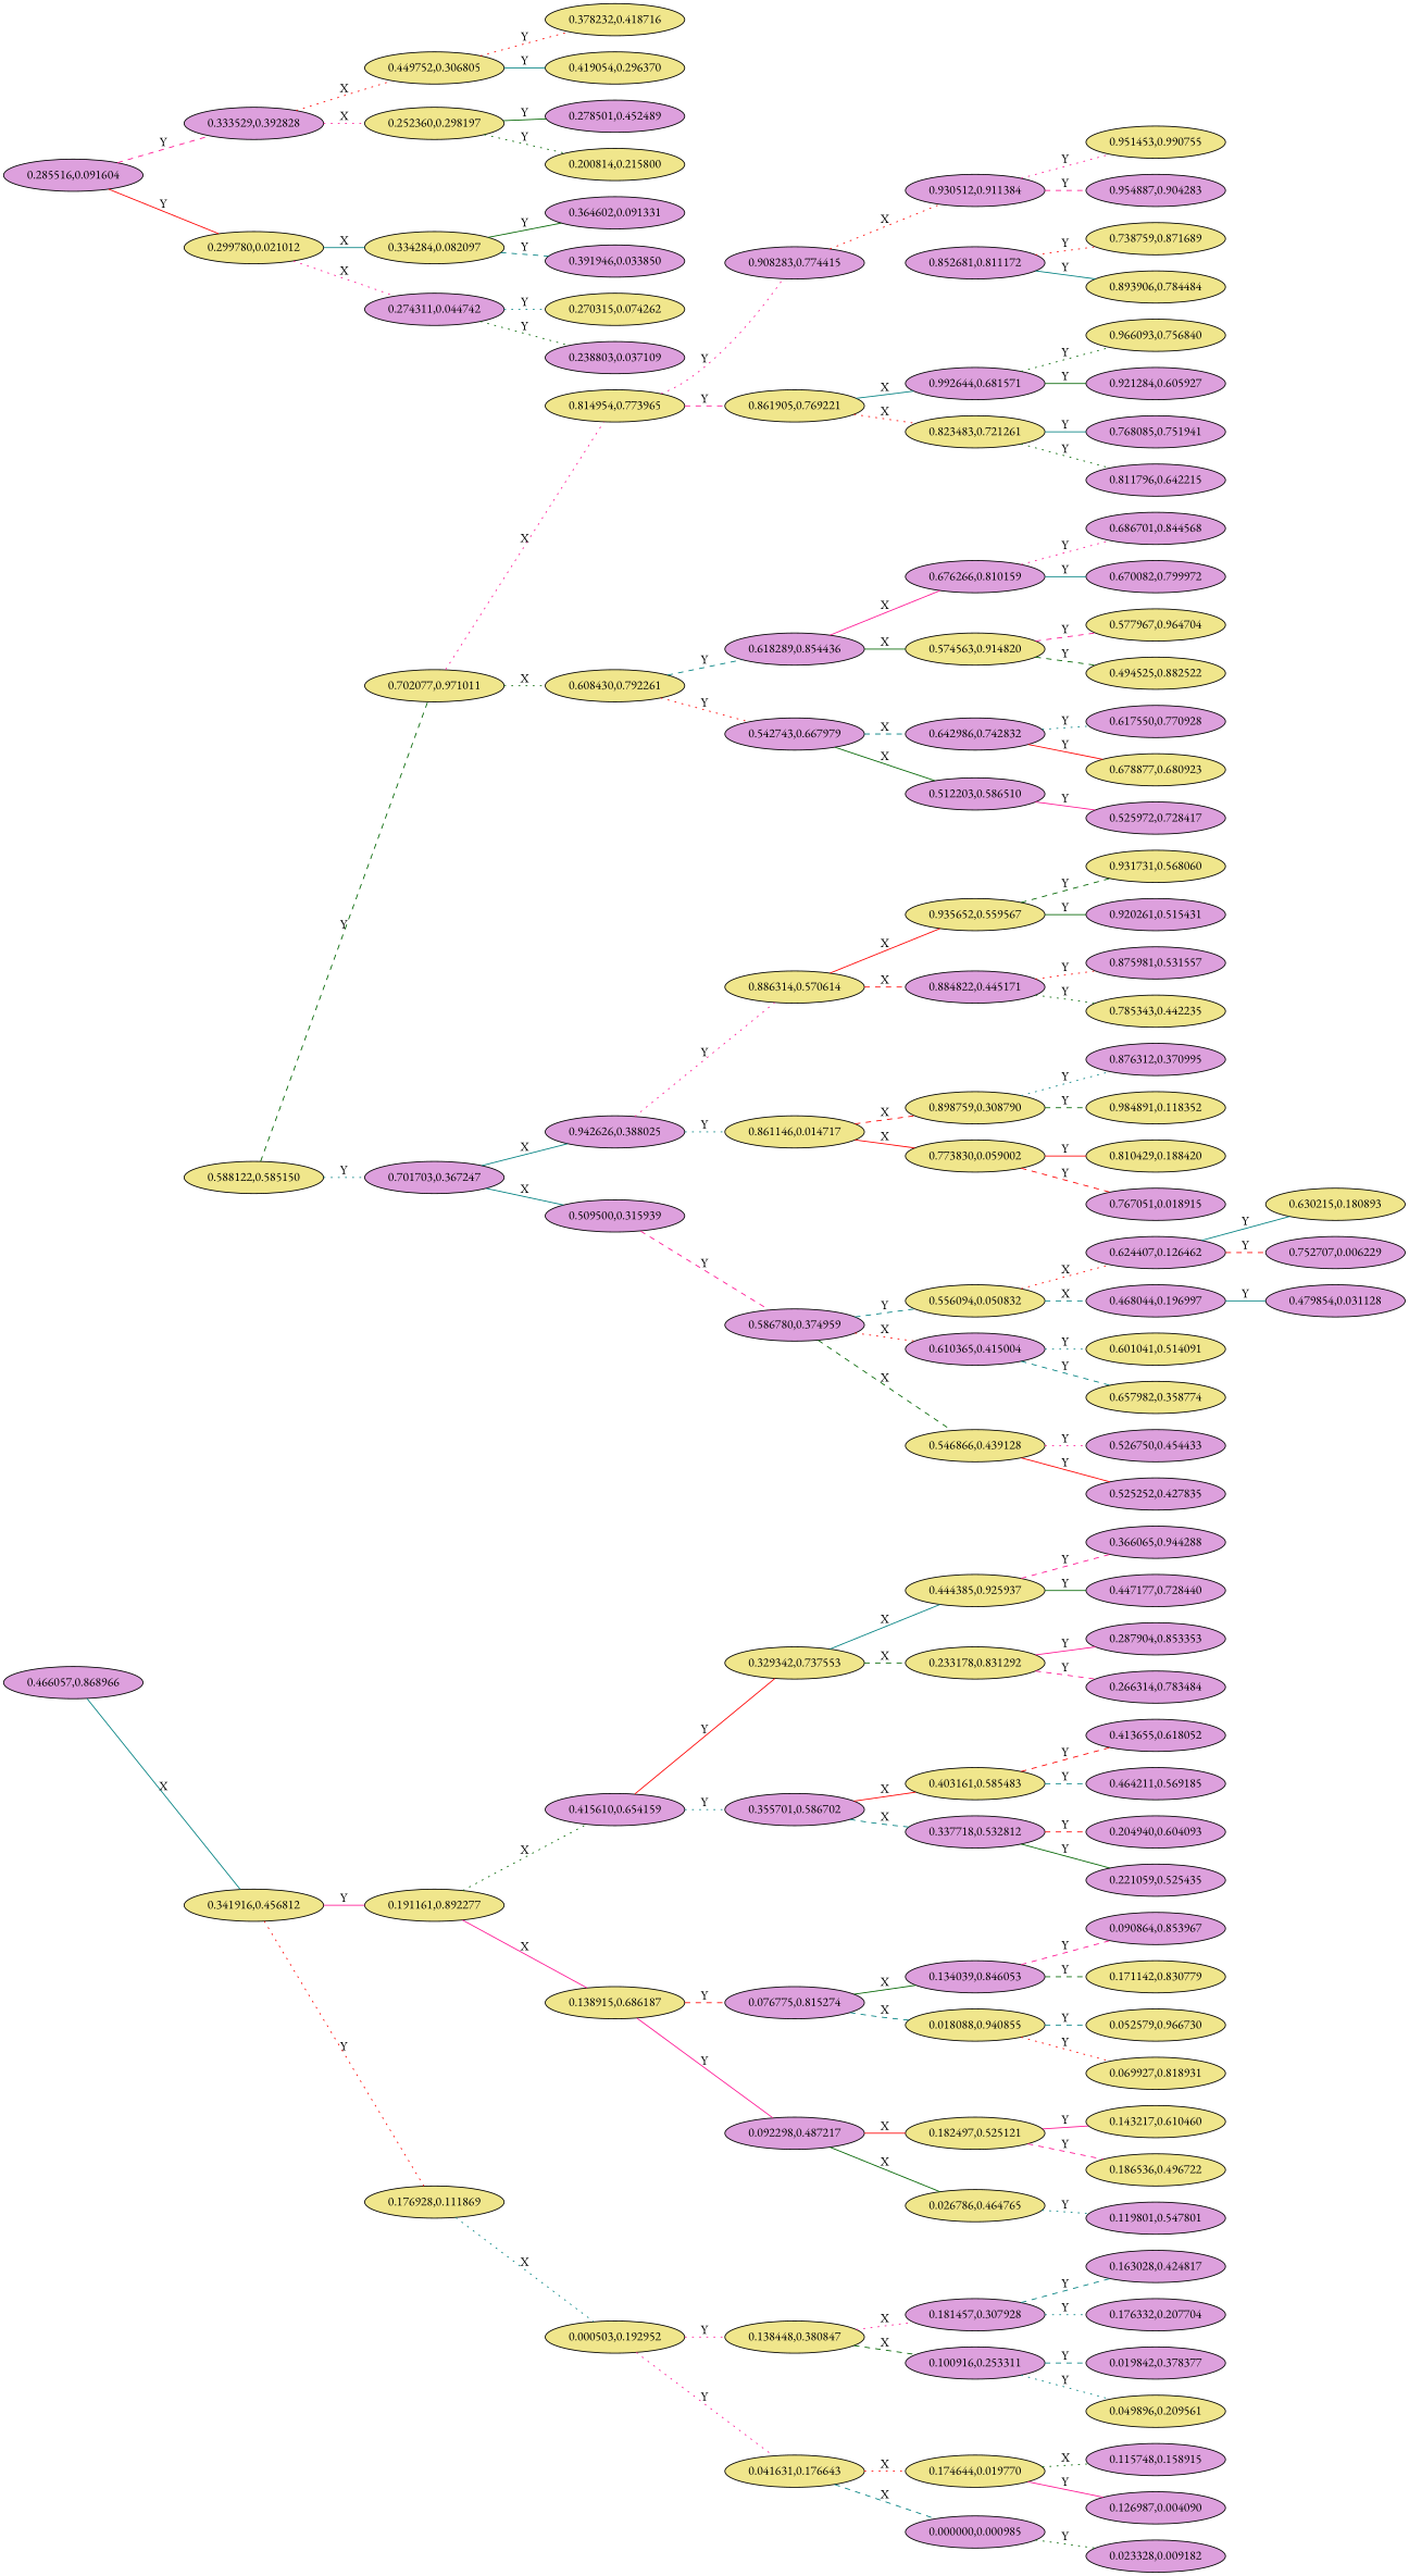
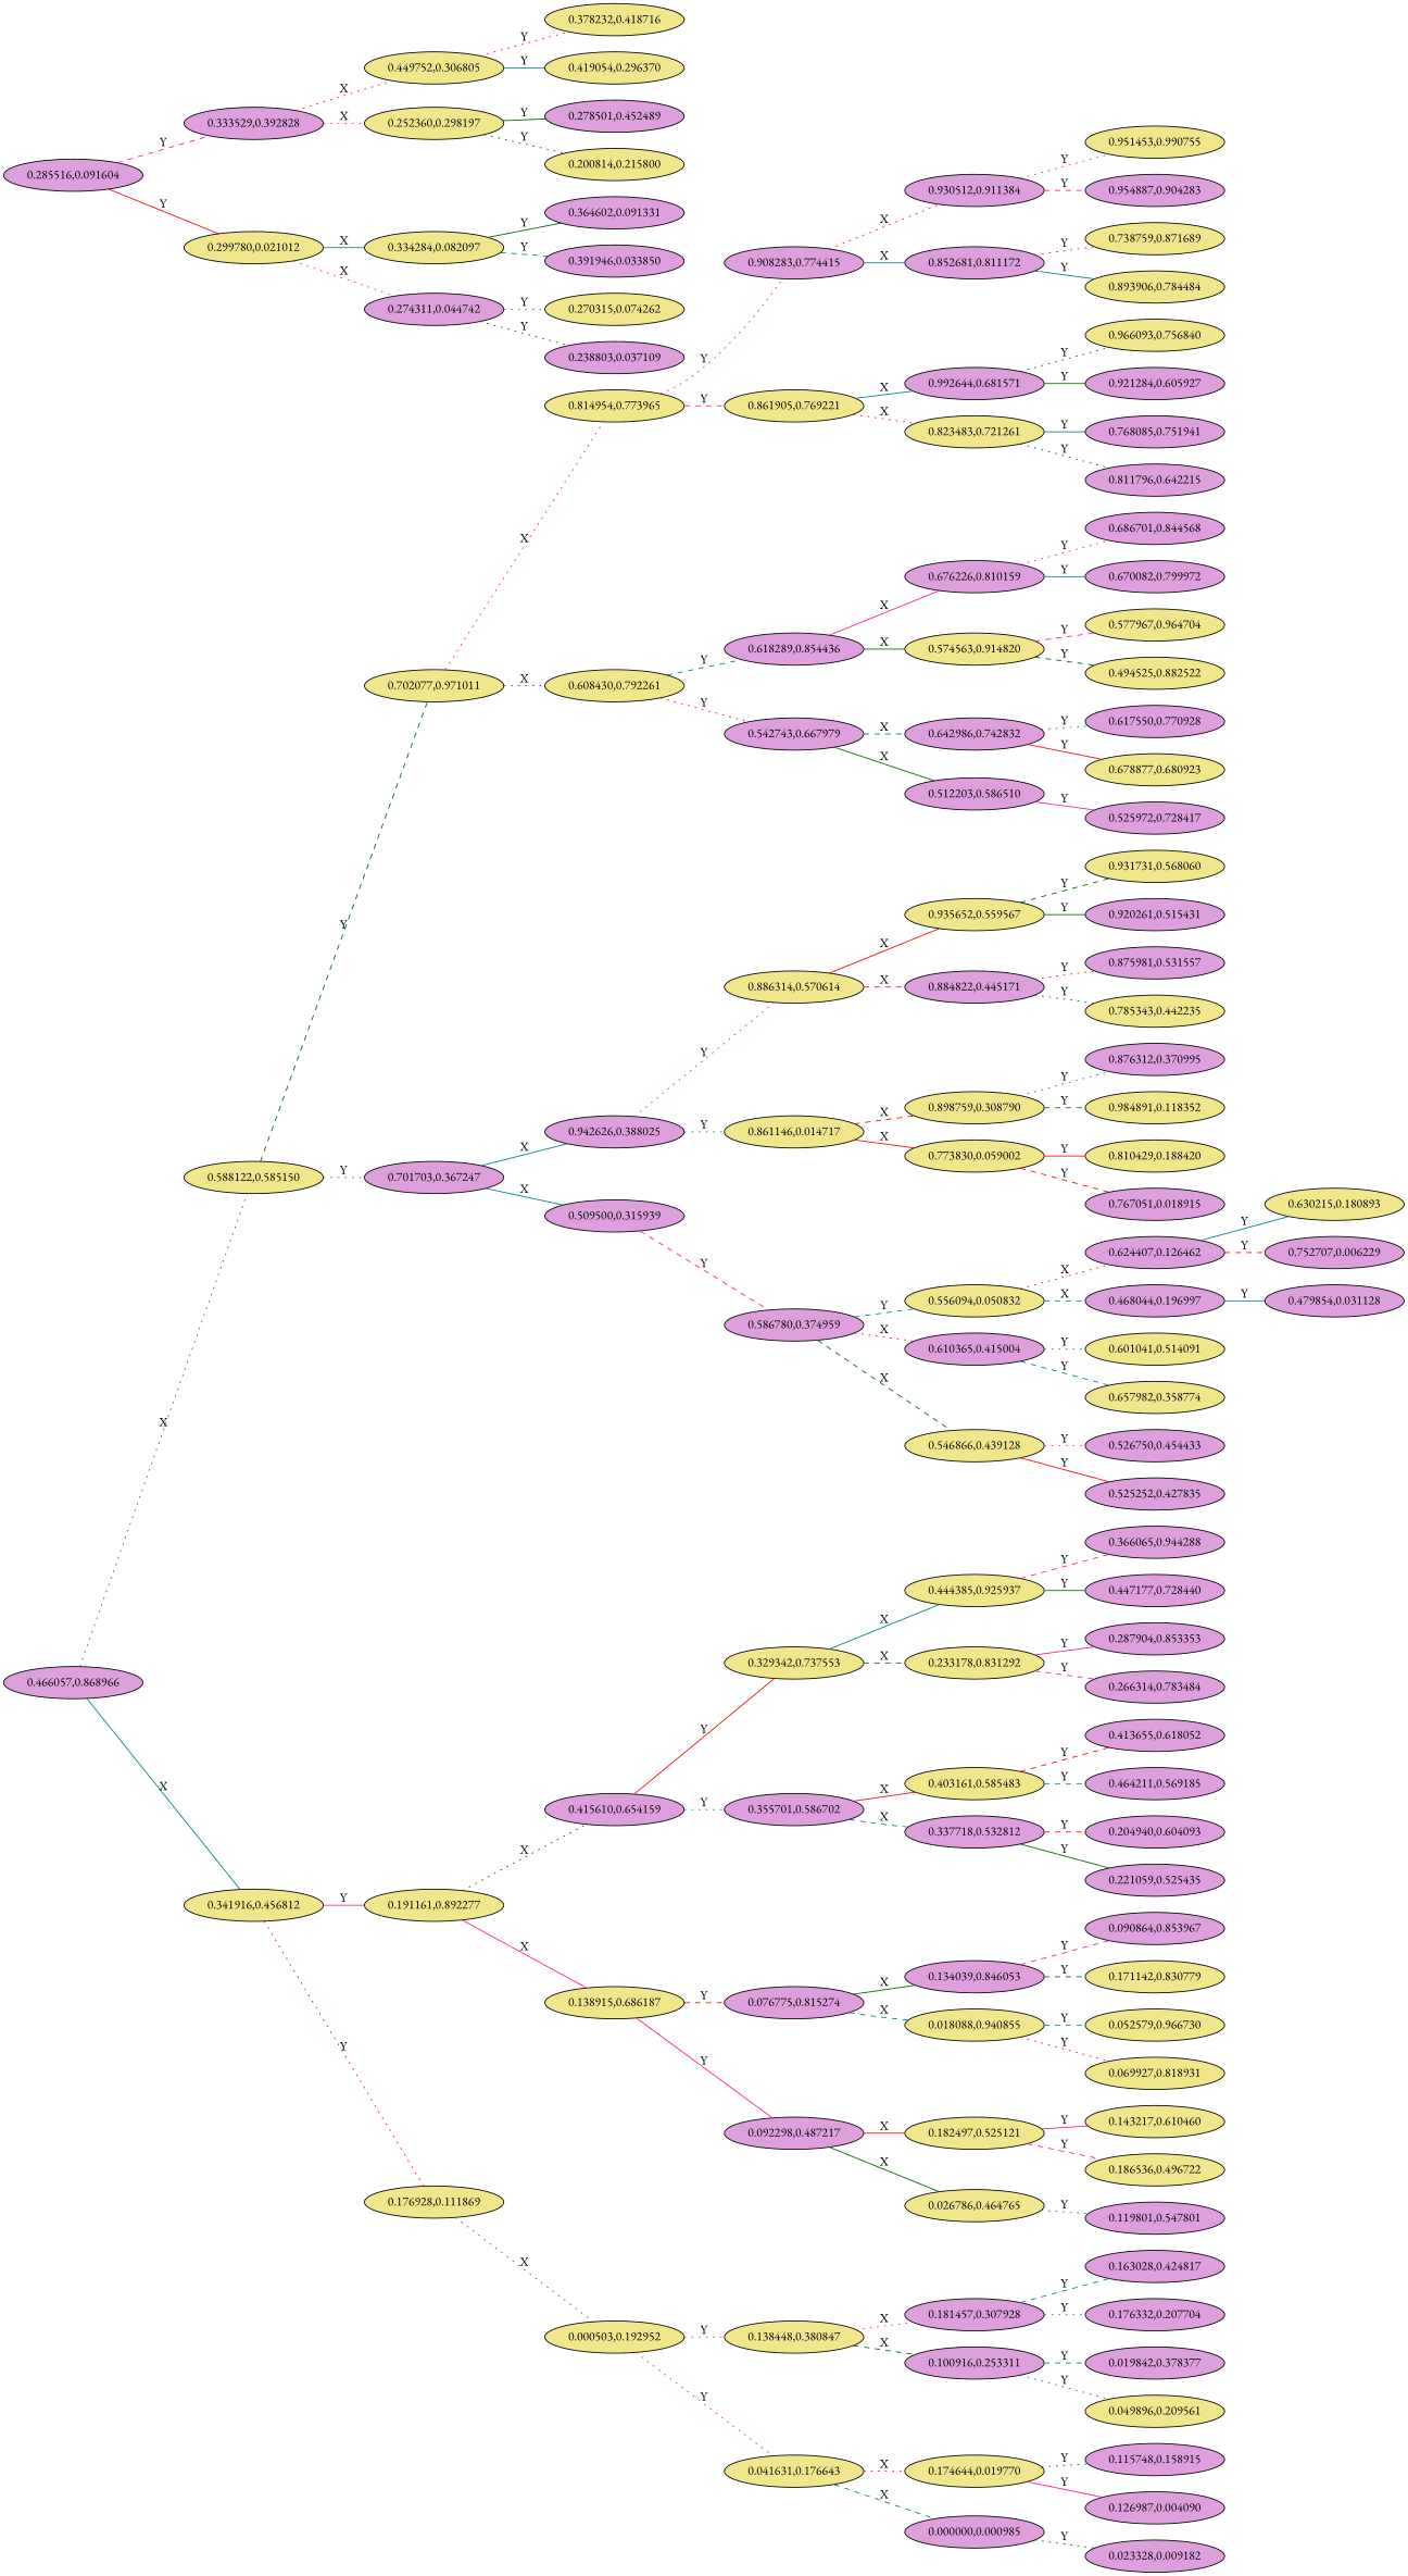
  graph {
    fontname="EB Garamond"
    rankdir=LR
    node [fillcolor=plum fontname="EB Garamond" style=filled]
    edge [color=teal fontname="EB Garamond" style=dotted]
    "0.588122,0.585150" [fillcolor=khaki]
    "0.466057,0.868966"
    "0.341916,0.456812" [fillcolor=khaki]
    "0.702077,0.971011" [fillcolor=khaki]
    "0.701703,0.367247"
    "0.191161,0.892277" [fillcolor=khaki]
    "0.176928,0.111869" [fillcolor=khaki]
    "0.814954,0.773965" [fillcolor=khaki]
    "0.608430,0.792261" [fillcolor=khaki]
    "0.942626,0.388025"
    "0.509500,0.315939"
    "0.415610,0.654159"
    "0.138915,0.686187" [fillcolor=khaki]
    "0.000503,0.192952" [fillcolor=khaki]
    "0.329342,0.737553" [fillcolor=khaki]
    "0.355701,0.586702"
    "0.076775,0.815274"
    "0.092298,0.487217"
    "0.285516,0.091604"
    "0.333529,0.392828"
    "0.299780,0.021012" [fillcolor=khaki]
    "0.138448,0.380847" [fillcolor=khaki]
    "0.041631,0.176643" [fillcolor=khaki]
    "0.449752,0.306805" [fillcolor=khaki]
    "0.252360,0.298197" [fillcolor=khaki]
    "0.334284,0.082097" [fillcolor=khaki]
    "0.274311,0.044742"
    "0.181457,0.307928"
    "0.100916,0.253311"
    "0.174644,0.019770" [fillcolor=khaki]
    "0.000000,0.000985"
    "0.163028,0.424817"
    "0.176332,0.207704"
    "0.019842,0.378377"
    "0.049896,0.209561" [fillcolor=khaki]
    "0.115748,0.158915"
    "0.126987,0.004090"
    "0.023328,0.009182"
    "0.378232,0.418716" [fillcolor=khaki]
    "0.419054,0.296370" [fillcolor=khaki]
    "0.278501,0.452489"
    "0.200814,0.215800" [fillcolor=khaki]
    "0.364602,0.091331"
    "0.391946,0.033850"
    "0.270315,0.074262" [fillcolor=khaki]
    "0.238803,0.037109"
    "0.444385,0.925937" [fillcolor=khaki]
    "0.233178,0.831292" [fillcolor=khaki]
    "0.403161,0.585483" [fillcolor=khaki]
    "0.337718,0.532812"
    "0.134039,0.846053"
    "0.018088,0.940855" [fillcolor=khaki]
    "0.182497,0.525121" [fillcolor=khaki]
    "0.026786,0.464765" [fillcolor=khaki]
    "0.090864,0.853967"
    "0.171142,0.830779" [fillcolor=khaki]
    "0.052579,0.966730" [fillcolor=khaki]
    "0.069927,0.818931" [fillcolor=khaki]
    "0.143217,0.610460" [fillcolor=khaki]
    "0.186536,0.496722" [fillcolor=khaki]
    "0.119801,0.547801"
    "0.366065,0.944288"
    "0.447177,0.728440"
    "0.287904,0.853353"
    "0.266314,0.783484"
    "0.413655,0.618052"
    "0.464211,0.569185"
    "0.204940,0.604093"
    "0.221059,0.525435"
    "0.908283,0.774415"
    "0.861905,0.769221" [fillcolor=khaki]
    "0.618289,0.854436"
    "0.542743,0.667979"
    "0.886314,0.570614" [fillcolor=khaki]
    "0.861146,0.014717" [fillcolor=khaki]
    "0.586780,0.374959"
    "0.935652,0.559567" [fillcolor=khaki]
    "0.884822,0.445171"
    "0.898759,0.308790" [fillcolor=khaki]
    "0.773830,0.059002" [fillcolor=khaki]
    "0.556094,0.050832" [fillcolor=khaki]
    "0.610365,0.415004"
    "0.546866,0.439128" [fillcolor=khaki]
    "0.624407,0.126462"
    "0.468044,0.196997"
    "0.601041,0.514091" [fillcolor=khaki]
    "0.657982,0.358774" [fillcolor=khaki]
    "0.526750,0.454433"
    "0.525252,0.427835"
    "0.630215,0.180893" [fillcolor=khaki]
    "0.752707,0.006229"
    "0.479854,0.031128"
    "0.931731,0.568060" [fillcolor=khaki]
    "0.920261,0.515431"
    "0.875981,0.531557"
    "0.785343,0.442235" [fillcolor=khaki]
    "0.876312,0.370995"
    "0.984891,0.118352" [fillcolor=khaki]
    "0.810429,0.188420" [fillcolor=khaki]
    "0.767051,0.018915"
    "0.930512,0.911384"
    "0.852681,0.811172"
    "0.992644,0.681571"
    "0.823483,0.721261" [fillcolor=khaki]
-   "0.676226,0.810159" [label="0.676266,0.810159"]
+   "0.676226,0.810159"
    "0.574563,0.914820" [fillcolor=khaki]
    "0.642986,0.742832"
    "0.512203,0.586510"
    "0.686701,0.844568"
    "0.670082,0.799972"
    "0.577967,0.964704" [fillcolor=khaki]
    "0.494525,0.882522" [fillcolor=khaki]
    "0.617550,0.770928"
    "0.678877,0.680923" [fillcolor=khaki]
    "0.525972,0.728417"
    "0.951453,0.990755" [fillcolor=khaki]
    "0.954887,0.904283"
    "0.738759,0.871689" [fillcolor=khaki]
    "0.893906,0.784484" [fillcolor=khaki]
    n120 [fillcolor=khaki label="0.966093,0.756840"]
    "0.921284,0.605927"
    "0.768085,0.751941"
    "0.811796,0.642215"
    "0.588122,0.585150" -- "0.702077,0.971011" [color=darkgreen label=Y style=dashed]
    "0.588122,0.585150" -- "0.701703,0.367247" [label=Y]
+   "0.466057,0.868966" -- "0.588122,0.585150" [label=X]
    "0.466057,0.868966" -- "0.341916,0.456812" [label=X style=solid]
    "0.341916,0.456812" -- "0.191161,0.892277" [color=deeppink label=Y style=solid]
    "0.341916,0.456812" -- "0.176928,0.111869" [color=red label=Y]
    "0.702077,0.971011" -- "0.814954,0.773965" [color=deeppink label=X]
    "0.702077,0.971011" -- "0.608430,0.792261" [color=darkgreen label=X]
    "0.701703,0.367247" -- "0.942626,0.388025" [label=X style=solid]
    "0.701703,0.367247" -- "0.509500,0.315939" [label=X style=solid]
    "0.191161,0.892277" -- "0.415610,0.654159" [color=darkgreen label=X]
    "0.191161,0.892277" -- "0.138915,0.686187" [color=deeppink label=X style=solid]
    "0.176928,0.111869" -- "0.000503,0.192952" [label=X]
    "0.814954,0.773965" -- "0.908283,0.774415" [color=deeppink label=Y]
    "0.814954,0.773965" -- "0.861905,0.769221" [color=deeppink label=Y style=dashed]
    "0.608430,0.792261" -- "0.618289,0.854436" [label=Y style=dashed]
    "0.608430,0.792261" -- "0.542743,0.667979" [color=red label=Y]
    "0.942626,0.388025" -- "0.886314,0.570614" [color=deeppink label=Y]
    "0.942626,0.388025" -- "0.861146,0.014717" [label=Y]
    "0.509500,0.315939" -- "0.586780,0.374959" [color=deeppink label=Y style=dashed]
    "0.415610,0.654159" -- "0.329342,0.737553" [color=red label=Y style=solid]
    "0.415610,0.654159" -- "0.355701,0.586702" [label=Y]
    "0.138915,0.686187" -- "0.076775,0.815274" [color=red label=Y style=dashed]
    "0.138915,0.686187" -- "0.092298,0.487217" [color=deeppink label=Y style=solid]
    "0.000503,0.192952" -- "0.138448,0.380847" [color=deeppink label=Y]
    "0.000503,0.192952" -- "0.041631,0.176643" [color=deeppink label=Y]
    "0.329342,0.737553" -- "0.444385,0.925937" [label=X style=solid]
    "0.329342,0.737553" -- "0.233178,0.831292" [color=darkgreen label=X style=dashed]
    "0.355701,0.586702" -- "0.403161,0.585483" [color=red label=X style=solid]
    "0.355701,0.586702" -- "0.337718,0.532812" [label=X style=dashed]
    "0.076775,0.815274" -- "0.134039,0.846053" [color=darkgreen label=X style=solid]
    "0.076775,0.815274" -- "0.018088,0.940855" [label=X style=dashed]
    "0.092298,0.487217" -- "0.182497,0.525121" [color=red label=X style=solid]
    "0.092298,0.487217" -- "0.026786,0.464765" [color=darkgreen label=X style=solid]
    "0.285516,0.091604" -- "0.333529,0.392828" [color=deeppink label=Y style=dashed]
    "0.285516,0.091604" -- "0.299780,0.021012" [color=red label=Y style=solid]
    "0.333529,0.392828" -- "0.449752,0.306805" [color=red label=X]
    "0.333529,0.392828" -- "0.252360,0.298197" [color=deeppink label=X]
    "0.299780,0.021012" -- "0.334284,0.082097" [label=X style=solid]
    "0.299780,0.021012" -- "0.274311,0.044742" [color=deeppink label=X]
    "0.138448,0.380847" -- "0.181457,0.307928" [color=deeppink label=X]
    "0.138448,0.380847" -- "0.100916,0.253311" [color=darkgreen label=X style=dashed]
    "0.041631,0.176643" -- "0.174644,0.019770" [color=red label=X]
    "0.041631,0.176643" -- "0.000000,0.000985" [label=X style=dashed]
    "0.449752,0.306805" -- "0.378232,0.418716" [color=red label=Y]
    "0.449752,0.306805" -- "0.419054,0.296370" [label=Y style=solid]
    "0.252360,0.298197" -- "0.278501,0.452489" [color=darkgreen label=Y style=solid]
    "0.252360,0.298197" -- "0.200814,0.215800" [color=darkgreen label=Y]
    "0.334284,0.082097" -- "0.364602,0.091331" [color=darkgreen label=Y style=solid]
    "0.334284,0.082097" -- "0.391946,0.033850" [label=Y style=dashed]
    "0.274311,0.044742" -- "0.270315,0.074262" [label=Y]
    "0.274311,0.044742" -- "0.238803,0.037109" [color=darkgreen label=Y]
    "0.181457,0.307928" -- "0.163028,0.424817" [label=Y style=dashed]
    "0.181457,0.307928" -- "0.176332,0.207704" [label=Y]
    "0.100916,0.253311" -- "0.019842,0.378377" [label=Y style=dashed]
    "0.100916,0.253311" -- "0.049896,0.209561" [label=Y]
-   "0.174644,0.019770" -- "0.115748,0.158915" [color=darkgreen label=X]
+   "0.174644,0.019770" -- "0.115748,0.158915" [color=darkgreen label=Y]
    "0.174644,0.019770" -- "0.126987,0.004090" [color=deeppink label=Y style=solid]
    "0.000000,0.000985" -- "0.023328,0.009182" [color=darkgreen label=Y]
    "0.444385,0.925937" -- "0.366065,0.944288" [color=deeppink label=Y style=dashed]
    "0.444385,0.925937" -- "0.447177,0.728440" [color=darkgreen label=Y style=solid]
    "0.233178,0.831292" -- "0.287904,0.853353" [color=deeppink label=Y style=solid]
    "0.233178,0.831292" -- "0.266314,0.783484" [color=deeppink label=Y style=dashed]
    "0.403161,0.585483" -- "0.413655,0.618052" [color=red label=Y style=dashed]
    "0.403161,0.585483" -- "0.464211,0.569185" [label=Y style=dashed]
    "0.337718,0.532812" -- "0.204940,0.604093" [color=red label=Y style=dashed]
    "0.337718,0.532812" -- "0.221059,0.525435" [color=darkgreen label=Y style=solid]
    "0.134039,0.846053" -- "0.090864,0.853967" [color=deeppink label=Y style=dashed]
    "0.134039,0.846053" -- "0.171142,0.830779" [color=darkgreen label=Y style=dashed]
    "0.018088,0.940855" -- "0.052579,0.966730" [label=Y style=dashed]
    "0.018088,0.940855" -- "0.069927,0.818931" [color=red label=Y]
    "0.182497,0.525121" -- "0.143217,0.610460" [color=deeppink label=Y style=solid]
    "0.182497,0.525121" -- "0.186536,0.496722" [color=deeppink label=Y style=dashed]
    "0.026786,0.464765" -- "0.119801,0.547801" [label=Y]
    "0.908283,0.774415" -- "0.930512,0.911384" [color=red label=X]
+   "0.908283,0.774415" -- "0.852681,0.811172" [label=X style=solid]
    "0.861905,0.769221" -- "0.992644,0.681571" [label=X style=solid]
    "0.861905,0.769221" -- "0.823483,0.721261" [color=red label=X]
    "0.618289,0.854436" -- "0.676226,0.810159" [color=deeppink label=X style=solid]
    "0.618289,0.854436" -- "0.574563,0.914820" [color=darkgreen label=X style=solid]
    "0.542743,0.667979" -- "0.642986,0.742832" [label=X style=dashed]
    "0.542743,0.667979" -- "0.512203,0.586510" [color=darkgreen label=X style=solid]
    "0.886314,0.570614" -- "0.935652,0.559567" [color=red label=X style=solid]
    "0.886314,0.570614" -- "0.884822,0.445171" [color=red label=X style=dashed]
    "0.861146,0.014717" -- "0.898759,0.308790" [color=red label=X style=dashed]
    "0.861146,0.014717" -- "0.773830,0.059002" [color=red label=X style=solid]
    "0.586780,0.374959" -- "0.556094,0.050832" [label=Y style=dashed]
    "0.586780,0.374959" -- "0.610365,0.415004" [color=red label=X]
    "0.586780,0.374959" -- "0.546866,0.439128" [color=darkgreen label=X style=dashed]
    "0.935652,0.559567" -- "0.931731,0.568060" [color=darkgreen label=Y style=dashed]
    "0.935652,0.559567" -- "0.920261,0.515431" [color=darkgreen label=Y style=solid]
    "0.884822,0.445171" -- "0.875981,0.531557" [color=red label=Y]
    "0.884822,0.445171" -- "0.785343,0.442235" [color=darkgreen label=Y]
    "0.898759,0.308790" -- "0.876312,0.370995" [label=Y]
    "0.898759,0.308790" -- "0.984891,0.118352" [color=darkgreen label=Y style=dashed]
    "0.773830,0.059002" -- "0.810429,0.188420" [color=red label=Y style=solid]
    "0.773830,0.059002" -- "0.767051,0.018915" [color=red label=Y style=dashed]
    "0.556094,0.050832" -- "0.624407,0.126462" [color=red label=X]
    "0.556094,0.050832" -- "0.468044,0.196997" [label=X style=dashed]
    "0.610365,0.415004" -- "0.601041,0.514091" [label=Y]
    "0.610365,0.415004" -- "0.657982,0.358774" [label=Y style=dashed]
    "0.546866,0.439128" -- "0.526750,0.454433" [color=deeppink label=Y]
    "0.546866,0.439128" -- "0.525252,0.427835" [color=red label=Y style=solid]
    "0.624407,0.126462" -- "0.630215,0.180893" [label=Y style=solid]
    "0.624407,0.126462" -- "0.752707,0.006229" [color=red label=Y style=dashed]
    "0.468044,0.196997" -- "0.479854,0.031128" [label=Y style=solid]
    "0.930512,0.911384" -- "0.951453,0.990755" [color=deeppink label=Y]
    "0.930512,0.911384" -- "0.954887,0.904283" [color=deeppink label=Y style=dashed]
    "0.852681,0.811172" -- "0.738759,0.871689" [color=red label=Y]
    "0.852681,0.811172" -- "0.893906,0.784484" [label=Y style=solid]
    "0.992644,0.681571" -- n120 [color=darkgreen label=Y]
    "0.992644,0.681571" -- "0.921284,0.605927" [color=darkgreen label=Y style=solid]
    "0.823483,0.721261" -- "0.768085,0.751941" [label=Y style=solid]
    "0.823483,0.721261" -- "0.811796,0.642215" [color=darkgreen label=Y]
    "0.676226,0.810159" -- "0.686701,0.844568" [color=deeppink label=Y]
    "0.676226,0.810159" -- "0.670082,0.799972" [label=Y style=solid]
    "0.574563,0.914820" -- "0.577967,0.964704" [color=deeppink label=Y style=dashed]
    "0.574563,0.914820" -- "0.494525,0.882522" [color=darkgreen label=Y style=dashed]
    "0.642986,0.742832" -- "0.617550,0.770928" [label=Y]
    "0.642986,0.742832" -- "0.678877,0.680923" [color=red label=Y style=solid]
    "0.512203,0.586510" -- "0.525972,0.728417" [color=deeppink label=Y style=solid]
  }
